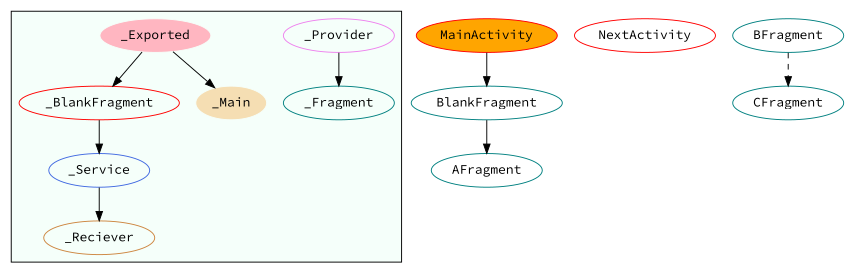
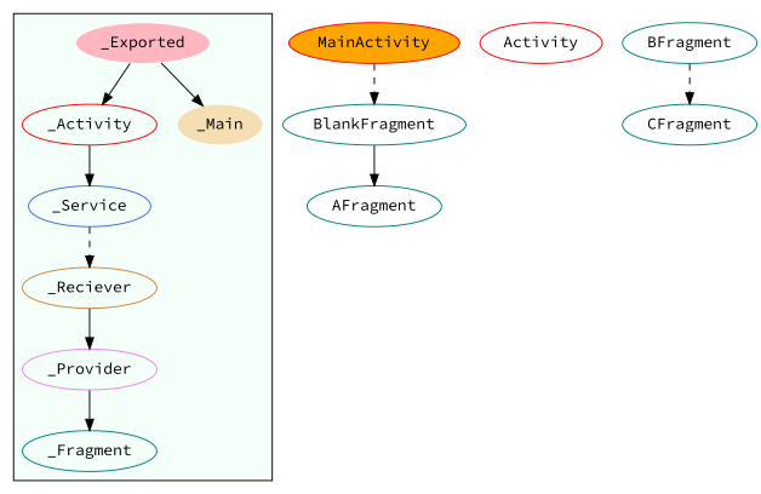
  digraph {
    fontname="Source Code Pro"
    node [color=teal fontname="Source Code Pro"]
    edge [fontname="Source Code Pro"]
-   _Activity [color=red label=_BlankFragment]
+   _Activity [color=red]
    _Service [color=royalblue]
    _Reciever [color=peru]
    _Provider [color=violet]
    _Fragment
    _Main [color=mintcream fillcolor=wheat style=filled]
    _Exported [color=mintcream fillcolor=lightpink style=filled]
    MainActivity [color=red fillcolor=orange style=filled]
    BlankFragment
    AFragment
-   NextActivity [color=red]
+   NextActivity [color=red label=Activity]
    BFragment
    CFragment
    subgraph cluster_1 {
      bgcolor=mintcream
      _Activity
      _Service
      _Reciever
      _Provider
      _Fragment
      _Main
      _Exported
    }
    _Activity -> _Service
-   _Service -> _Reciever
+   _Service -> _Reciever [style=dashed]
+   _Reciever -> _Provider
    _Provider -> _Fragment
    _Exported -> _Activity
    _Exported -> _Main
-   MainActivity -> BlankFragment [style=solid]
+   MainActivity -> BlankFragment [style=dashed]
    BlankFragment -> AFragment [style=solid]
    BFragment -> CFragment [style=dashed]
  }
